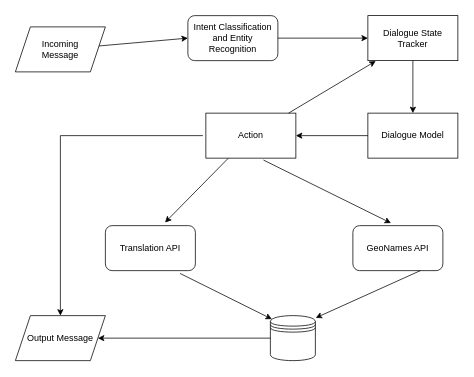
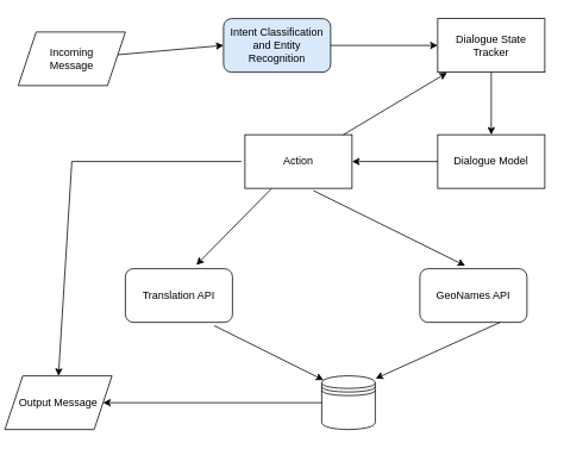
  <mxCell id="0" />
  <mxCell id="1" parent="0" />
  <mxCell id="2" value="Incoming &lt;br&gt;Message" style="shape=parallelogram;perimeter=parallelogramPerimeter;whiteSpace=wrap;html=1;fixedSize=1;" vertex="1" parent="1"><mxGeometry x="20" y="35" width="120" height="60" as="geometry" /></mxCell>
- <mxCell id="3" value="Intent Classification&lt;br&gt;and Entity&lt;br&gt;Recognition" style="rounded=1;whiteSpace=wrap;html=1;" vertex="1" parent="1"><mxGeometry x="250" y="20" width="120" height="60" as="geometry" /></mxCell>
+ <mxCell id="3" value="Intent Classification&lt;br&gt;and Entity&lt;br&gt;Recognition" style="rounded=1;whiteSpace=wrap;html=1;fillColor=#dae8fc;" vertex="1" parent="1"><mxGeometry x="250" y="20" width="120" height="60" as="geometry" /></mxCell>
  <mxCell id="4" value="Dialogue State&lt;br&gt;Tracker" style="rounded=0;whiteSpace=wrap;html=1;" vertex="1" parent="1"><mxGeometry x="490" y="20" width="120" height="60" as="geometry" /></mxCell>
  <mxCell id="5" value="Dialogue Model" style="rounded=0;whiteSpace=wrap;html=1;" vertex="1" parent="1"><mxGeometry x="490" y="150" width="120" height="60" as="geometry" /></mxCell>
  <mxCell id="6" value="Action" style="rounded=0;whiteSpace=wrap;html=1;" vertex="1" parent="1"><mxGeometry x="274" y="150" width="120" height="60" as="geometry" /></mxCell>
  <mxCell id="7" value="Translation API" style="rounded=1;whiteSpace=wrap;html=1;" vertex="1" parent="1"><mxGeometry x="140" y="300" width="120" height="60" as="geometry" /></mxCell>
  <mxCell id="8" value="GeoNames API" style="rounded=1;whiteSpace=wrap;html=1;" vertex="1" parent="1"><mxGeometry x="470" y="300" width="120" height="60" as="geometry" /></mxCell>
- <mxCell id="9" value="Output Message" style="shape=parallelogram;perimeter=parallelogramPerimeter;whiteSpace=wrap;html=1;fixedSize=1;" vertex="1" parent="1"><mxGeometry x="20" y="420" width="120" height="60" as="geometry" /></mxCell>
+ <mxCell id="9" value="Output Message" style="shape=parallelogram;perimeter=parallelogramPerimeter;whiteSpace=wrap;html=1;fixedSize=1;" vertex="1" parent="1"><mxGeometry x="5" y="420" width="120" height="60" as="geometry" /></mxCell>
  <mxCell id="10" value="" style="shape=datastore;whiteSpace=wrap;html=1;" vertex="1" parent="1"><mxGeometry x="360" y="420" width="60" height="60" as="geometry" /></mxCell>
  <mxCell id="11" value="" style="endArrow=classic;html=1;rounded=0;entryX=0;entryY=0.5;entryDx=0;entryDy=0;" edge="1" parent="1" source="2" target="3"><mxGeometry width="50" height="50" relative="1" as="geometry"><mxPoint x="160" y="110" as="sourcePoint" /><mxPoint x="210" y="60" as="targetPoint" /></mxGeometry></mxCell>
  <mxCell id="12" value="" style="endArrow=classic;html=1;rounded=0;entryX=0;entryY=0.5;entryDx=0;entryDy=0;exitX=1;exitY=0.5;exitDx=0;exitDy=0;" edge="1" parent="1" source="3" target="4"><mxGeometry width="50" height="50" relative="1" as="geometry"><mxPoint x="370" y="320" as="sourcePoint" /><mxPoint x="420" y="270" as="targetPoint" /></mxGeometry></mxCell>
  <mxCell id="13" value="" style="endArrow=classic;html=1;rounded=0;entryX=0.5;entryY=0;entryDx=0;entryDy=0;exitX=0.5;exitY=1;exitDx=0;exitDy=0;" edge="1" parent="1" source="4" target="5"><mxGeometry width="50" height="50" relative="1" as="geometry"><mxPoint x="370" y="320" as="sourcePoint" /><mxPoint x="420" y="270" as="targetPoint" /></mxGeometry></mxCell>
  <mxCell id="14" value="" style="endArrow=classic;html=1;rounded=0;entryX=0.087;entryY=1.01;entryDx=0;entryDy=0;entryPerimeter=0;" edge="1" parent="1" source="6" target="4"><mxGeometry width="50" height="50" relative="1" as="geometry"><mxPoint x="370" y="320" as="sourcePoint" /><mxPoint x="420" y="270" as="targetPoint" /></mxGeometry></mxCell>
  <mxCell id="15" value="" style="endArrow=classic;html=1;rounded=0;entryX=1;entryY=0.5;entryDx=0;entryDy=0;exitX=0;exitY=0.5;exitDx=0;exitDy=0;" edge="1" parent="1" source="5" target="6"><mxGeometry width="50" height="50" relative="1" as="geometry"><mxPoint x="370" y="320" as="sourcePoint" /><mxPoint x="420" y="270" as="targetPoint" /></mxGeometry></mxCell>
  <mxCell id="16" value="" style="endArrow=classic;html=1;rounded=0;entryX=0.5;entryY=0;entryDx=0;entryDy=0;" edge="1" parent="1" target="9"><mxGeometry width="50" height="50" relative="1" as="geometry"><mxPoint x="270" y="180" as="sourcePoint" /><mxPoint x="270" y="180" as="targetPoint" /><Array as="points"><mxPoint x="80" y="180" /></Array></mxGeometry></mxCell>
  <mxCell id="17" value="" style="endArrow=classic;html=1;rounded=0;entryX=0.663;entryY=-0.07;entryDx=0;entryDy=0;entryPerimeter=0;exitX=0.25;exitY=1;exitDx=0;exitDy=0;" edge="1" parent="1" source="6" target="7"><mxGeometry width="50" height="50" relative="1" as="geometry"><mxPoint x="370" y="320" as="sourcePoint" /><mxPoint x="420" y="270" as="targetPoint" /></mxGeometry></mxCell>
  <mxCell id="18" value="" style="endArrow=classic;html=1;rounded=0;entryX=0.423;entryY=-0.057;entryDx=0;entryDy=0;entryPerimeter=0;exitX=0.64;exitY=1.043;exitDx=0;exitDy=0;exitPerimeter=0;" edge="1" parent="1" source="6" target="8"><mxGeometry width="50" height="50" relative="1" as="geometry"><mxPoint x="370" y="320" as="sourcePoint" /><mxPoint x="420" y="270" as="targetPoint" /></mxGeometry></mxCell>
  <mxCell id="19" value="" style="endArrow=classic;html=1;rounded=0;entryX=0.033;entryY=0.077;entryDx=0;entryDy=0;entryPerimeter=0;exitX=0.83;exitY=1.063;exitDx=0;exitDy=0;exitPerimeter=0;" edge="1" parent="1" source="7" target="10"><mxGeometry width="50" height="50" relative="1" as="geometry"><mxPoint x="370" y="320" as="sourcePoint" /><mxPoint x="420" y="270" as="targetPoint" /></mxGeometry></mxCell>
  <mxCell id="20" value="" style="endArrow=classic;html=1;rounded=0;entryX=1.007;entryY=0.05;entryDx=0;entryDy=0;entryPerimeter=0;exitX=0.75;exitY=1;exitDx=0;exitDy=0;" edge="1" parent="1" source="8" target="10"><mxGeometry width="50" height="50" relative="1" as="geometry"><mxPoint x="370" y="320" as="sourcePoint" /><mxPoint x="420" y="270" as="targetPoint" /></mxGeometry></mxCell>
  <mxCell id="21" value="" style="endArrow=classic;html=1;rounded=0;entryX=1;entryY=0.5;entryDx=0;entryDy=0;exitX=0;exitY=0.5;exitDx=0;exitDy=0;" edge="1" parent="1" source="10" target="9"><mxGeometry width="50" height="50" relative="1" as="geometry"><mxPoint x="370" y="320" as="sourcePoint" /><mxPoint x="420" y="270" as="targetPoint" /></mxGeometry></mxCell>
